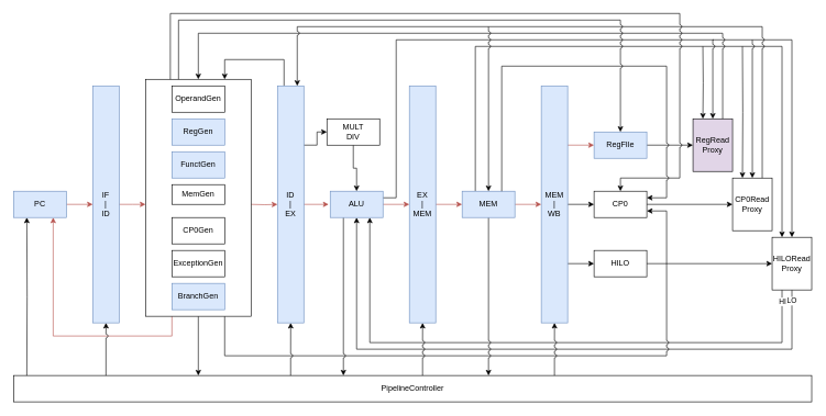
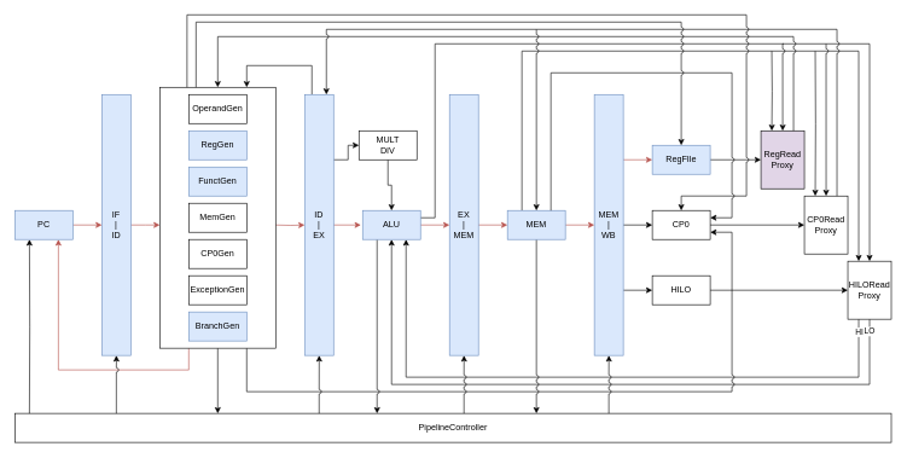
  <mxCell id="0" />
  <mxCell id="1" parent="0" />
  <mxCell id="2" value="" style="endArrow=none;html=1;" parent="1" edge="1"><mxGeometry width="50" height="50" relative="1" as="geometry"><mxPoint x="1080" y="60" as="sourcePoint" /><mxPoint x="1140" y="60" as="targetPoint" /></mxGeometry></mxCell>
  <mxCell id="3" value="" style="endArrow=none;html=1;" parent="1" edge="1"><mxGeometry width="50" height="50" relative="1" as="geometry"><mxPoint x="1065" y="70" as="sourcePoint" /><mxPoint x="1125" y="70" as="targetPoint" /></mxGeometry></mxCell>
  <mxCell id="4" value="" style="endArrow=none;html=1;exitX=1;exitY=0.25;exitDx=0;exitDy=0;jumpStyle=arc;rounded=0;" parent="1" source="40" edge="1"><mxGeometry width="50" height="50" relative="1" as="geometry"><mxPoint x="580" y="170" as="sourcePoint" /><mxPoint x="1081.333" y="60" as="targetPoint" /><Array as="points"><mxPoint x="600" y="300" /><mxPoint x="600" y="60" /></Array></mxGeometry></mxCell>
  <mxCell id="5" value="" style="endArrow=none;html=1;exitX=0.25;exitY=0;exitDx=0;exitDy=0;rounded=0;" parent="1" source="43" edge="1"><mxGeometry width="50" height="50" relative="1" as="geometry"><mxPoint x="715" y="290" as="sourcePoint" /><mxPoint x="1065" y="70" as="targetPoint" /><Array as="points"><mxPoint x="720" y="70" /></Array></mxGeometry></mxCell>
  <mxCell id="6" style="edgeStyle=orthogonalEdgeStyle;rounded=0;orthogonalLoop=1;jettySize=auto;html=1;exitX=0.5;exitY=1;exitDx=0;exitDy=0;entryX=0.5;entryY=1;entryDx=0;entryDy=0;" parent="1" source="54" target="40" edge="1"><mxGeometry relative="1" as="geometry"><Array as="points"><mxPoint x="1200" y="530" /><mxPoint x="540" y="530" /></Array></mxGeometry></mxCell>
  <mxCell id="7" value="LO" style="edgeLabel;html=1;align=center;verticalAlign=middle;resizable=0;points=[];" parent="6" vertex="1" connectable="0"><mxGeometry x="-0.967" y="-1" relative="1" as="geometry"><mxPoint as="offset" /></mxGeometry></mxCell>
  <mxCell id="8" style="edgeStyle=orthogonalEdgeStyle;rounded=0;orthogonalLoop=1;jettySize=auto;html=1;exitX=0.25;exitY=1;exitDx=0;exitDy=0;entryX=0.75;entryY=1;entryDx=0;entryDy=0;" parent="1" source="54" target="40" edge="1"><mxGeometry relative="1" as="geometry"><Array as="points"><mxPoint x="1185" y="520" /><mxPoint x="560" y="520" /></Array></mxGeometry></mxCell>
  <mxCell id="9" value="HI" style="edgeLabel;html=1;align=center;verticalAlign=middle;resizable=0;points=[];" parent="8" vertex="1" connectable="0"><mxGeometry x="-0.962" relative="1" as="geometry"><mxPoint as="offset" /></mxGeometry></mxCell>
  <mxCell id="10" style="edgeStyle=orthogonalEdgeStyle;rounded=0;orthogonalLoop=1;jettySize=auto;html=1;entryX=0.75;entryY=1;entryDx=0;entryDy=0;fillColor=#f8cecc;strokeColor=#b85450;" parent="1" source="60" target="17" edge="1"><mxGeometry relative="1" as="geometry"><Array as="points"><mxPoint x="260" y="510" /><mxPoint x="80" y="510" /></Array><mxPoint x="240" y="500" as="sourcePoint" /></mxGeometry></mxCell>
  <mxCell id="11" style="edgeStyle=orthogonalEdgeStyle;rounded=0;orthogonalLoop=1;jettySize=auto;html=1;entryX=1;entryY=0.75;entryDx=0;entryDy=0;jumpStyle=arc;" parent="1" source="60" target="47" edge="1"><mxGeometry relative="1" as="geometry"><Array as="points"><mxPoint x="340" y="540" /><mxPoint x="1010" y="540" /><mxPoint x="1010" y="320" /></Array><mxPoint x="360" y="520" as="sourcePoint" /></mxGeometry></mxCell>
  <mxCell id="12" style="edgeStyle=orthogonalEdgeStyle;rounded=0;orthogonalLoop=1;jettySize=auto;html=1;jumpStyle=arc;" parent="1" target="54" edge="1"><mxGeometry relative="1" as="geometry"><Array as="points"><mxPoint x="1200" y="60" /></Array><mxPoint x="1140" y="60" as="sourcePoint" /></mxGeometry></mxCell>
  <mxCell id="13" style="edgeStyle=orthogonalEdgeStyle;rounded=0;orthogonalLoop=1;jettySize=auto;html=1;entryX=0.25;entryY=0;entryDx=0;entryDy=0;endFill=1;snapToPoint=0;" parent="1" target="54" edge="1"><mxGeometry relative="1" as="geometry"><Array as="points"><mxPoint x="1185" y="70" /></Array><mxPoint x="1125" y="70" as="sourcePoint" /></mxGeometry></mxCell>
  <mxCell id="14" value="PipelineController" style="rounded=0;whiteSpace=wrap;html=1;direction=south;" parent="1" vertex="1"><mxGeometry x="20" y="570" width="1210" height="40" as="geometry" /></mxCell>
  <mxCell id="15" style="edgeStyle=orthogonalEdgeStyle;rounded=0;orthogonalLoop=1;jettySize=auto;html=1;exitX=1;exitY=0.5;exitDx=0;exitDy=0;fillColor=#f8cecc;strokeColor=#b85450;" parent="1" source="17" target="20" edge="1"><mxGeometry relative="1" as="geometry" /></mxCell>
  <mxCell id="16" style="edgeStyle=orthogonalEdgeStyle;rounded=0;orthogonalLoop=1;jettySize=auto;html=1;entryX=0.25;entryY=1;entryDx=0;entryDy=0;" parent="1" target="17" edge="1"><mxGeometry relative="1" as="geometry"><mxPoint x="40" y="570" as="sourcePoint" /></mxGeometry></mxCell>
  <mxCell id="17" value="PC" style="rounded=0;whiteSpace=wrap;html=1;fillColor=#dae8fc;strokeColor=#6c8ebf;" parent="1" vertex="1"><mxGeometry x="20" y="290" width="80" height="40" as="geometry" /></mxCell>
  <mxCell id="18" style="edgeStyle=orthogonalEdgeStyle;rounded=0;orthogonalLoop=1;jettySize=auto;html=1;exitX=1;exitY=0.5;exitDx=0;exitDy=0;entryX=0;entryY=0.5;entryDx=0;entryDy=0;fillColor=#f8cecc;strokeColor=#b85450;" parent="1" source="20" edge="1"><mxGeometry relative="1" as="geometry"><mxPoint x="220" y="310" as="targetPoint" /></mxGeometry></mxCell>
  <mxCell id="19" style="edgeStyle=orthogonalEdgeStyle;rounded=0;orthogonalLoop=1;jettySize=auto;html=1;entryX=0.5;entryY=1;entryDx=0;entryDy=0;jumpStyle=arc;" parent="1" target="20" edge="1"><mxGeometry relative="1" as="geometry"><mxPoint x="160" y="570" as="sourcePoint" /></mxGeometry></mxCell>
  <mxCell id="20" value="IF&lt;br&gt;|&lt;br&gt;ID" style="rounded=0;whiteSpace=wrap;html=1;fillColor=#dae8fc;strokeColor=#6c8ebf;" parent="1" vertex="1"><mxGeometry x="140" y="130" width="40" height="360" as="geometry" /></mxCell>
  <mxCell id="21" style="edgeStyle=orthogonalEdgeStyle;rounded=0;orthogonalLoop=1;jettySize=auto;html=1;exitX=1;exitY=0.25;exitDx=0;exitDy=0;entryX=0;entryY=0.5;entryDx=0;entryDy=0;" parent="1" source="25" target="37" edge="1"><mxGeometry relative="1" as="geometry" /></mxCell>
  <mxCell id="22" style="edgeStyle=orthogonalEdgeStyle;rounded=0;orthogonalLoop=1;jettySize=auto;html=1;exitX=1;exitY=0.5;exitDx=0;exitDy=0;entryX=-0.03;entryY=0.482;entryDx=0;entryDy=0;entryPerimeter=0;fillColor=#f8cecc;strokeColor=#b85450;" parent="1" source="25" target="40" edge="1"><mxGeometry relative="1" as="geometry" /></mxCell>
  <mxCell id="23" style="edgeStyle=orthogonalEdgeStyle;rounded=0;orthogonalLoop=1;jettySize=auto;html=1;entryX=0.5;entryY=1;entryDx=0;entryDy=0;jumpStyle=arc;" parent="1" target="25" edge="1"><mxGeometry relative="1" as="geometry"><mxPoint x="440" y="570" as="sourcePoint" /></mxGeometry></mxCell>
  <mxCell id="24" style="edgeStyle=orthogonalEdgeStyle;rounded=0;orthogonalLoop=1;jettySize=auto;html=1;exitX=0.25;exitY=0;exitDx=0;exitDy=0;entryX=0.75;entryY=0;entryDx=0;entryDy=0;" parent="1" source="25" target="60" edge="1"><mxGeometry relative="1" as="geometry"><Array as="points"><mxPoint x="430" y="90" /><mxPoint x="340" y="90" /></Array><mxPoint x="360" y="90" as="targetPoint" /></mxGeometry></mxCell>
  <mxCell id="25" value="ID&lt;br&gt;|&lt;br&gt;EX" style="rounded=0;whiteSpace=wrap;html=1;fillColor=#dae8fc;strokeColor=#6c8ebf;" parent="1" vertex="1"><mxGeometry x="420" y="130" width="40" height="360" as="geometry" /></mxCell>
  <mxCell id="26" style="edgeStyle=orthogonalEdgeStyle;rounded=0;orthogonalLoop=1;jettySize=auto;html=1;exitX=1;exitY=0.5;exitDx=0;exitDy=0;entryX=0;entryY=0.5;entryDx=0;entryDy=0;fillColor=#f8cecc;strokeColor=#b85450;" parent="1" source="28" target="43" edge="1"><mxGeometry relative="1" as="geometry" /></mxCell>
  <mxCell id="27" style="edgeStyle=orthogonalEdgeStyle;rounded=0;orthogonalLoop=1;jettySize=auto;html=1;entryX=0.5;entryY=1;entryDx=0;entryDy=0;jumpStyle=arc;" parent="1" target="28" edge="1"><mxGeometry relative="1" as="geometry"><mxPoint x="640" y="570" as="sourcePoint" /></mxGeometry></mxCell>
  <mxCell id="28" value="EX&lt;br&gt;|&lt;br&gt;MEM" style="rounded=0;whiteSpace=wrap;html=1;fillColor=#dae8fc;strokeColor=#6c8ebf;" parent="1" vertex="1"><mxGeometry x="620" y="130" width="40" height="360" as="geometry" /></mxCell>
  <mxCell id="29" style="edgeStyle=orthogonalEdgeStyle;rounded=0;orthogonalLoop=1;jettySize=auto;html=1;exitX=1;exitY=0.5;exitDx=0;exitDy=0;entryX=0;entryY=0.5;entryDx=0;entryDy=0;" parent="1" source="33" target="47" edge="1"><mxGeometry relative="1" as="geometry" /></mxCell>
  <mxCell id="30" style="edgeStyle=orthogonalEdgeStyle;rounded=0;orthogonalLoop=1;jettySize=auto;html=1;exitX=1;exitY=0.25;exitDx=0;exitDy=0;entryX=0;entryY=0.5;entryDx=0;entryDy=0;fillColor=#f8cecc;strokeColor=#b85450;" parent="1" source="33" target="45" edge="1"><mxGeometry relative="1" as="geometry" /></mxCell>
  <mxCell id="31" style="edgeStyle=orthogonalEdgeStyle;rounded=0;orthogonalLoop=1;jettySize=auto;html=1;exitX=1;exitY=0.75;exitDx=0;exitDy=0;entryX=0;entryY=0.5;entryDx=0;entryDy=0;" parent="1" source="33" target="49" edge="1"><mxGeometry relative="1" as="geometry" /></mxCell>
  <mxCell id="32" style="edgeStyle=orthogonalEdgeStyle;rounded=0;orthogonalLoop=1;jettySize=auto;html=1;entryX=0.5;entryY=1;entryDx=0;entryDy=0;jumpStyle=arc;" parent="1" target="33" edge="1"><mxGeometry relative="1" as="geometry"><mxPoint x="840" y="570" as="sourcePoint" /></mxGeometry></mxCell>
  <mxCell id="33" value="MEM&lt;br&gt;|&lt;br&gt;WB" style="rounded=0;whiteSpace=wrap;html=1;fillColor=#dae8fc;strokeColor=#6c8ebf;" parent="1" vertex="1"><mxGeometry x="820" y="130" width="40" height="360" as="geometry" /></mxCell>
  <mxCell id="34" style="edgeStyle=orthogonalEdgeStyle;rounded=0;orthogonalLoop=1;jettySize=auto;html=1;exitX=1;exitY=0.5;exitDx=0;exitDy=0;entryX=0;entryY=0.5;entryDx=0;entryDy=0;fillColor=#f8cecc;strokeColor=#b85450;" parent="1" target="25" edge="1"><mxGeometry relative="1" as="geometry"><mxPoint x="380" y="310" as="sourcePoint" /></mxGeometry></mxCell>
  <mxCell id="35" style="edgeStyle=orthogonalEdgeStyle;rounded=0;orthogonalLoop=1;jettySize=auto;html=1;exitX=0.5;exitY=1;exitDx=0;exitDy=0;" parent="1" source="60" edge="1"><mxGeometry relative="1" as="geometry"><mxPoint x="340" y="510" as="sourcePoint" /><mxPoint x="300" y="570" as="targetPoint" /><Array as="points"><mxPoint x="300" y="570" /></Array></mxGeometry></mxCell>
  <mxCell id="36" style="edgeStyle=orthogonalEdgeStyle;rounded=0;orthogonalLoop=1;jettySize=auto;html=1;exitX=0.5;exitY=1;exitDx=0;exitDy=0;entryX=0.5;entryY=0;entryDx=0;entryDy=0;" parent="1" source="37" target="40" edge="1"><mxGeometry relative="1" as="geometry" /></mxCell>
  <mxCell id="37" value="MULT&lt;br&gt;DIV" style="rounded=0;whiteSpace=wrap;html=1;" parent="1" vertex="1"><mxGeometry x="495" y="180" width="80" height="40" as="geometry" /></mxCell>
  <mxCell id="38" style="edgeStyle=orthogonalEdgeStyle;rounded=0;orthogonalLoop=1;jettySize=auto;html=1;exitX=1;exitY=0.5;exitDx=0;exitDy=0;entryX=0;entryY=0.5;entryDx=0;entryDy=0;fillColor=#f8cecc;strokeColor=#b85450;" parent="1" source="40" target="28" edge="1"><mxGeometry relative="1" as="geometry" /></mxCell>
  <mxCell id="39" style="edgeStyle=orthogonalEdgeStyle;rounded=0;orthogonalLoop=1;jettySize=auto;html=1;exitX=0.25;exitY=1;exitDx=0;exitDy=0;jumpStyle=arc;" parent="1" source="40" edge="1"><mxGeometry relative="1" as="geometry"><mxPoint x="520" y="570" as="targetPoint" /></mxGeometry></mxCell>
  <mxCell id="40" value="ALU" style="rounded=0;whiteSpace=wrap;html=1;fillColor=#dae8fc;strokeColor=#6c8ebf;" parent="1" vertex="1"><mxGeometry x="500" y="290" width="80" height="40" as="geometry" /></mxCell>
  <mxCell id="41" style="edgeStyle=orthogonalEdgeStyle;rounded=0;orthogonalLoop=1;jettySize=auto;html=1;exitX=1;exitY=0.5;exitDx=0;exitDy=0;entryX=0;entryY=0.5;entryDx=0;entryDy=0;fillColor=#f8cecc;strokeColor=#b85450;" parent="1" source="43" target="33" edge="1"><mxGeometry relative="1" as="geometry" /></mxCell>
  <mxCell id="42" style="edgeStyle=orthogonalEdgeStyle;rounded=0;orthogonalLoop=1;jettySize=auto;html=1;exitX=0.5;exitY=1;exitDx=0;exitDy=0;jumpStyle=arc;" parent="1" source="43" edge="1"><mxGeometry relative="1" as="geometry"><mxPoint x="740" y="570" as="targetPoint" /></mxGeometry></mxCell>
  <mxCell id="43" value="MEM" style="rounded=0;whiteSpace=wrap;html=1;fillColor=#dae8fc;strokeColor=#6c8ebf;" parent="1" vertex="1"><mxGeometry x="700" y="290" width="80" height="40" as="geometry" /></mxCell>
  <mxCell id="44" style="edgeStyle=orthogonalEdgeStyle;rounded=0;orthogonalLoop=1;jettySize=auto;html=1;exitX=1;exitY=0.5;exitDx=0;exitDy=0;entryX=0;entryY=0.5;entryDx=0;entryDy=0;" parent="1" source="45" target="51" edge="1"><mxGeometry relative="1" as="geometry" /></mxCell>
  <mxCell id="45" value="RegFIle" style="rounded=0;whiteSpace=wrap;html=1;fillColor=#dae8fc;strokeColor=#6c8ebf;" parent="1" vertex="1"><mxGeometry x="900" y="200" width="80" height="40" as="geometry" /></mxCell>
  <mxCell id="46" style="edgeStyle=orthogonalEdgeStyle;rounded=0;orthogonalLoop=1;jettySize=auto;html=1;exitX=1;exitY=0.5;exitDx=0;exitDy=0;entryX=0;entryY=0.5;entryDx=0;entryDy=0;" parent="1" source="47" target="53" edge="1"><mxGeometry relative="1" as="geometry" /></mxCell>
  <mxCell id="47" value="CP0" style="rounded=0;whiteSpace=wrap;html=1;" parent="1" vertex="1"><mxGeometry x="900" y="290" width="80" height="40" as="geometry" /></mxCell>
  <mxCell id="48" style="edgeStyle=orthogonalEdgeStyle;rounded=0;orthogonalLoop=1;jettySize=auto;html=1;exitX=1;exitY=0.5;exitDx=0;exitDy=0;entryX=0;entryY=0.5;entryDx=0;entryDy=0;" parent="1" source="49" target="54" edge="1"><mxGeometry relative="1" as="geometry" /></mxCell>
  <mxCell id="49" value="HILO" style="rounded=0;whiteSpace=wrap;html=1;" parent="1" vertex="1"><mxGeometry x="900" y="380" width="80" height="40" as="geometry" /></mxCell>
  <mxCell id="50" style="edgeStyle=orthogonalEdgeStyle;rounded=0;orthogonalLoop=1;jettySize=auto;html=1;exitX=0.25;exitY=0;exitDx=0;exitDy=0;entryX=0.25;entryY=0;entryDx=0;entryDy=0;" parent="1" target="51" edge="1"><mxGeometry relative="1" as="geometry"><mxPoint x="1065" y="70" as="sourcePoint" /></mxGeometry></mxCell>
  <mxCell id="51" value="RegRead&lt;br&gt;Proxy" style="rounded=0;whiteSpace=wrap;html=1;fillColor=#e1d5e7;" parent="1" vertex="1"><mxGeometry x="1050" y="180" width="60" height="80" as="geometry" /></mxCell>
  <mxCell id="52" style="edgeStyle=orthogonalEdgeStyle;rounded=0;orthogonalLoop=1;jettySize=auto;html=1;exitX=0.25;exitY=0;exitDx=0;exitDy=0;entryX=0.25;entryY=0;entryDx=0;entryDy=0;" parent="1" target="53" edge="1"><mxGeometry relative="1" as="geometry"><mxPoint x="1125" y="70" as="sourcePoint" /></mxGeometry></mxCell>
  <mxCell id="53" value="CP0Read&lt;br&gt;Proxy" style="rounded=0;whiteSpace=wrap;html=1;" parent="1" vertex="1"><mxGeometry x="1110" y="270" width="60" height="80" as="geometry" /></mxCell>
  <mxCell id="54" value="HILORead&lt;br&gt;Proxy" style="rounded=0;whiteSpace=wrap;html=1;" parent="1" vertex="1"><mxGeometry x="1170" y="360" width="60" height="80" as="geometry" /></mxCell>
  <mxCell id="55" style="edgeStyle=orthogonalEdgeStyle;rounded=0;orthogonalLoop=1;jettySize=auto;html=1;exitX=0.5;exitY=0;exitDx=0;exitDy=0;entryX=0.5;entryY=0;entryDx=0;entryDy=0;jumpStyle=arc;" parent="1" target="51" edge="1"><mxGeometry relative="1" as="geometry"><mxPoint x="1080" y="60" as="sourcePoint" /></mxGeometry></mxCell>
  <mxCell id="56" style="edgeStyle=orthogonalEdgeStyle;rounded=0;orthogonalLoop=1;jettySize=auto;html=1;exitX=0.5;exitY=0;exitDx=0;exitDy=0;entryX=0.5;entryY=0;entryDx=0;entryDy=0;jumpStyle=arc;" parent="1" target="53" edge="1"><mxGeometry relative="1" as="geometry"><mxPoint x="1140" y="60" as="sourcePoint" /></mxGeometry></mxCell>
  <mxCell id="57" style="edgeStyle=orthogonalEdgeStyle;rounded=0;orthogonalLoop=1;jettySize=auto;html=1;exitX=0.75;exitY=0;exitDx=0;exitDy=0;jumpStyle=arc;entryX=0.5;entryY=0;entryDx=0;entryDy=0;" parent="1" source="51" target="60" edge="1"><mxGeometry relative="1" as="geometry"><Array as="points"><mxPoint x="1095" y="50" /><mxPoint x="300" y="50" /></Array><mxPoint x="340" y="50" as="targetPoint" /></mxGeometry></mxCell>
  <mxCell id="58" style="edgeStyle=orthogonalEdgeStyle;rounded=0;orthogonalLoop=1;jettySize=auto;html=1;entryX=0.75;entryY=0;entryDx=0;entryDy=0;jumpStyle=arc;" parent="1" target="25" edge="1"><mxGeometry relative="1" as="geometry"><Array as="points"><mxPoint x="450" y="40" /></Array><mxPoint x="740" y="40" as="sourcePoint" /></mxGeometry></mxCell>
  <mxCell id="59" style="edgeStyle=orthogonalEdgeStyle;rounded=0;orthogonalLoop=1;jettySize=auto;html=1;entryX=0.5;entryY=0;entryDx=0;entryDy=0;jumpStyle=arc;" parent="1" target="43" edge="1"><mxGeometry relative="1" as="geometry"><mxPoint x="740" y="40" as="sourcePoint" /></mxGeometry></mxCell>
  <mxCell id="60" value="&lt;blockquote style=&quot;margin: 0 0 0 40px ; border: none ; padding: 0px&quot;&gt;&lt;/blockquote&gt;" style="rounded=0;whiteSpace=wrap;html=1;align=left;" parent="1" vertex="1"><mxGeometry x="220" y="120" width="160" height="360" as="geometry" /></mxCell>
  <mxCell id="61" value="OperandGen" style="rounded=0;whiteSpace=wrap;html=1;" parent="1" vertex="1"><mxGeometry x="260" y="130" width="80" height="40" as="geometry" /></mxCell>
  <mxCell id="62" value="CP0Gen" style="rounded=0;whiteSpace=wrap;html=1;" parent="1" vertex="1"><mxGeometry x="260" y="330" width="80" height="40" as="geometry" /></mxCell>
  <mxCell id="63" value="ExceptionGen" style="rounded=0;whiteSpace=wrap;html=1;" parent="1" vertex="1"><mxGeometry x="260" y="380" width="80" height="40" as="geometry" /></mxCell>
  <mxCell id="64" value="FunctGen" style="rounded=0;whiteSpace=wrap;html=1;fillColor=#dae8fc;strokeColor=#6c8ebf;" parent="1" vertex="1"><mxGeometry x="260" y="230" width="80" height="40" as="geometry" /></mxCell>
- <mxCell id="65" value="MemGen" style="rounded=0;whiteSpace=wrap;html=1;" parent="1" vertex="1"><mxGeometry x="260" y="280" width="80" height="30" as="geometry" /></mxCell>
+ <mxCell id="65" value="MemGen" style="rounded=0;whiteSpace=wrap;html=1;" parent="1" vertex="1"><mxGeometry x="260" y="280" width="80" height="40" as="geometry" /></mxCell>
  <mxCell id="66" value="BranchGen" style="rounded=0;whiteSpace=wrap;html=1;fillColor=#dae8fc;strokeColor=#6c8ebf;" parent="1" vertex="1"><mxGeometry x="260" y="430" width="80" height="40" as="geometry" /></mxCell>
  <mxCell id="67" value="RegGen" style="rounded=0;whiteSpace=wrap;html=1;fillColor=#dae8fc;strokeColor=#6c8ebf;" parent="1" vertex="1"><mxGeometry x="260" y="180" width="80" height="40" as="geometry" /></mxCell>
  <mxCell id="68" style="edgeStyle=orthogonalEdgeStyle;rounded=0;orthogonalLoop=1;jettySize=auto;html=1;exitX=0.5;exitY=1;exitDx=0;exitDy=0;" parent="1" source="60" target="60" edge="1"><mxGeometry x="530" y="320" as="geometry" /></mxCell>
  <mxCell id="69" value="" style="endArrow=none;html=1;entryX=0.75;entryY=0;entryDx=0;entryDy=0;rounded=0;jumpStyle=arc;" parent="1" target="53" edge="1"><mxGeometry width="50" height="50" relative="1" as="geometry"><mxPoint x="740" y="40" as="sourcePoint" /><mxPoint x="960" y="260" as="targetPoint" /><Array as="points"><mxPoint x="1155" y="40" /></Array></mxGeometry></mxCell>
  <mxCell id="70" style="edgeStyle=orthogonalEdgeStyle;rounded=0;jumpStyle=arc;orthogonalLoop=1;jettySize=auto;html=1;exitX=0.5;exitY=0;exitDx=0;exitDy=0;endFill=1;entryX=0.5;entryY=0;entryDx=0;entryDy=0;" parent="1" target="47" edge="1"><mxGeometry relative="1" as="geometry"><mxPoint x="257.585" y="120" as="sourcePoint" /><Array as="points"><mxPoint x="258" y="20" /><mxPoint x="1030" y="20" /><mxPoint x="1030" y="270" /><mxPoint x="940" y="270" /></Array></mxGeometry></mxCell>
  <mxCell id="71" style="edgeStyle=orthogonalEdgeStyle;rounded=0;orthogonalLoop=1;jettySize=auto;html=1;exitX=0.75;exitY=0;exitDx=0;exitDy=0;entryX=1;entryY=0.25;entryDx=0;entryDy=0;jumpStyle=arc;" parent="1" source="43" target="47" edge="1"><mxGeometry relative="1" as="geometry"><Array as="points"><mxPoint x="760" y="100" /><mxPoint x="1010" y="100" /><mxPoint x="1010" y="300" /></Array></mxGeometry></mxCell>
  <mxCell id="72" style="edgeStyle=orthogonalEdgeStyle;rounded=0;jumpStyle=arc;orthogonalLoop=1;jettySize=auto;html=1;entryX=0.5;entryY=0;entryDx=0;entryDy=0;endFill=1;" parent="1" target="45" edge="1"><mxGeometry relative="1" as="geometry"><mxPoint x="270" y="120" as="sourcePoint" /><Array as="points"><mxPoint x="270" y="120" /><mxPoint x="270" y="30" /><mxPoint x="940" y="30" /></Array></mxGeometry></mxCell>
